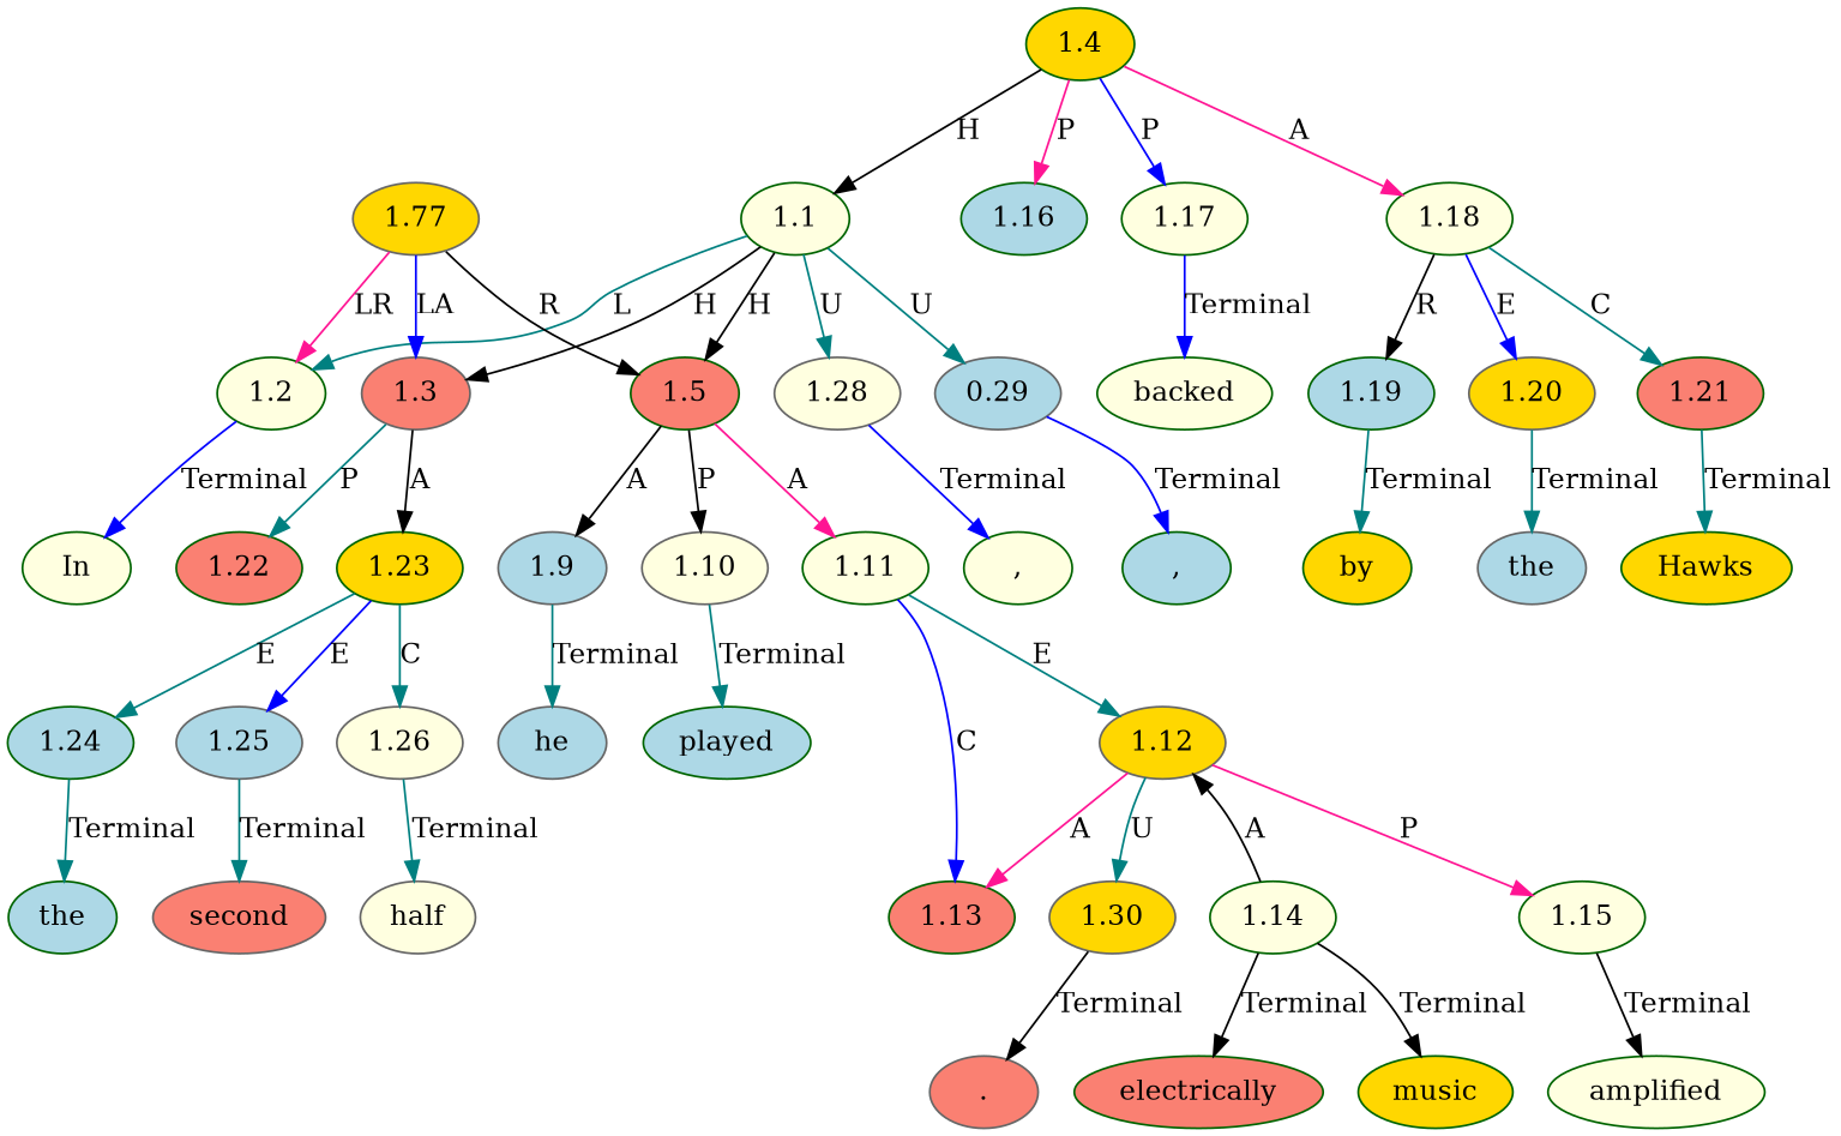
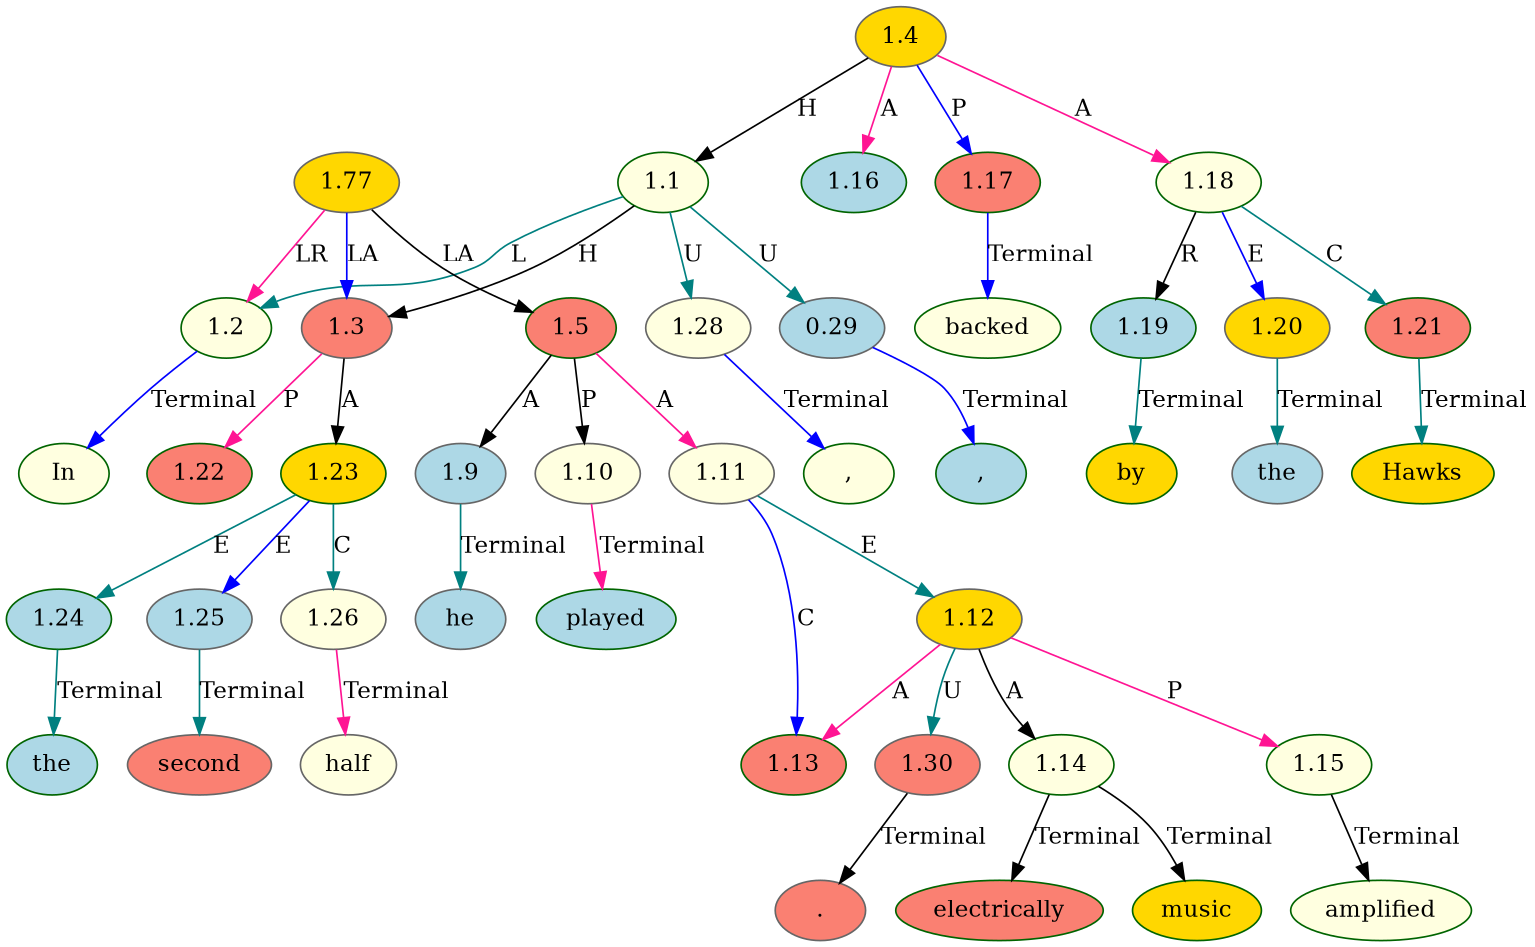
  digraph {
    node [color=darkgreen fillcolor=lightyellow ordering=out style=filled]
    edge [color=teal ordering=out]
    n1 [label=In]
    n2 [fillcolor=lightblue label=","]
    n3 [color=gray40 fillcolor=lightblue label=he]
    n4 [fillcolor=lightblue label=played]
    n5 [fillcolor=salmon label=electrically]
    n6 [label=amplified]
    n7 [fillcolor=gold label=music]
    n8 [color=gray40 fillcolor=salmon label="."]
    n9 [fillcolor=lightblue label=the]
    n10 [color=gray40 fillcolor=salmon label=second]
    n11 [color=gray40 label=half]
    n12 [label=","]
    n13 [label=backed]
    n14 [fillcolor=gold label=by]
    n15 [color=gray40 fillcolor=lightblue label=the]
    n16 [fillcolor=gold label=Hawks]
    n17 [label=1.1]
    n18 [label=1.2]
    n19 [color=gray40 fillcolor=salmon label=1.3]
    n20 [fillcolor=salmon label=1.5]
    n21 [color=gray40 label=1.28]
    n22 [color=gray40 fillcolor=lightblue label=0.29]
    n23 [fillcolor=salmon label=1.22]
    n24 [fillcolor=gold label=1.23]
-   n25 [fillcolor=gold label=1.4]
+   n25 [color=gray40 fillcolor=gold label=1.4]
    n26 [fillcolor=lightblue label=1.16]
-   n27 [label=1.17]
+   n27 [fillcolor=salmon label=1.17]
    n28 [label=1.18]
    n29 [color=gray40 fillcolor=lightblue label=1.9]
    n30 [color=gray40 label=1.10]
-   n31 [label=1.11]
+   n31 [color=gray40 label=1.11]
    n32 [fillcolor=lightblue label=1.24]
    n33 [color=gray40 fillcolor=lightblue label=1.25]
    n34 [color=gray40 label=1.26]
    n35 [fillcolor=lightblue label=1.19]
    n36 [color=gray40 fillcolor=gold label=1.20]
    n37 [fillcolor=salmon label=1.21]
    n38 [color=gray40 fillcolor=gold label=1.12]
    n39 [fillcolor=salmon label=1.13]
-   n40 [color=gray40 fillcolor=gold label=1.30]
+   n40 [color=gray40 fillcolor=salmon label=1.30]
    n41 [label=1.14]
    n42 [label=1.15]
    n43 [color=gray40 fillcolor=gold label=1.77]
    n17 -> n18 [label=L]
    n17 -> n19 [color=black label=H]
-   n17 -> n20 [color=black label=H]
    n17 -> n21 [label=U]
    n17 -> n22 [label=U]
    n18 -> n1 [color=blue label=Terminal]
-   n19 -> n23 [label=P]
+   n19 -> n23 [color=deeppink label=P]
    n19 -> n24 [color=black label=A]
    n20 -> n29 [color=black label=A]
    n20 -> n30 [color=black label=P]
    n20 -> n31 [color=deeppink label=A]
    n21 -> n12 [color=blue label=Terminal]
    n22 -> n2 [color=blue label=Terminal]
    n24 -> n32 [label=E]
    n24 -> n33 [color=blue label=E]
    n24 -> n34 [label=C]
    n25 -> n17 [color=black label=H]
-   n25 -> n26 [color=deeppink label=P]
+   n25 -> n26 [color=deeppink label=A]
    n25 -> n27 [color=blue label=P]
    n25 -> n28 [color=deeppink label=A]
    n27 -> n13 [color=blue label=Terminal]
    n28 -> n35 [color=black label=R]
    n28 -> n36 [color=blue label=E]
    n28 -> n37 [label=C]
    n29 -> n3 [label=Terminal]
-   n30 -> n4 [label=Terminal]
+   n30 -> n4 [color=deeppink label=Terminal]
    n31 -> n38 [label=E]
    n31 -> n39 [color=blue label=C]
    n32 -> n9 [label=Terminal]
    n33 -> n10 [label=Terminal]
-   n34 -> n11 [label=Terminal]
+   n34 -> n11 [color=deeppink label=Terminal]
    n35 -> n14 [label=Terminal]
    n36 -> n15 [label=Terminal]
    n37 -> n16 [label=Terminal]
    n38 -> n39 [color=deeppink label=A]
    n38 -> n40 [label=U]
-   n41 -> n38 [color=black label=A]
+   n38 -> n41 [color=black label=A]
    n38 -> n42 [color=deeppink label=P]
    n40 -> n8 [color=black label=Terminal]
    n41 -> n5 [color=black label=Terminal]
    n41 -> n7 [color=black label=Terminal]
    n42 -> n6 [color=black label=Terminal]
    n43 -> n18 [color=deeppink label=LR]
    n43 -> n19 [color=blue label=LA]
-   n43 -> n20 [color=black label=R]
+   n43 -> n20 [color=black label=LA]
  }
